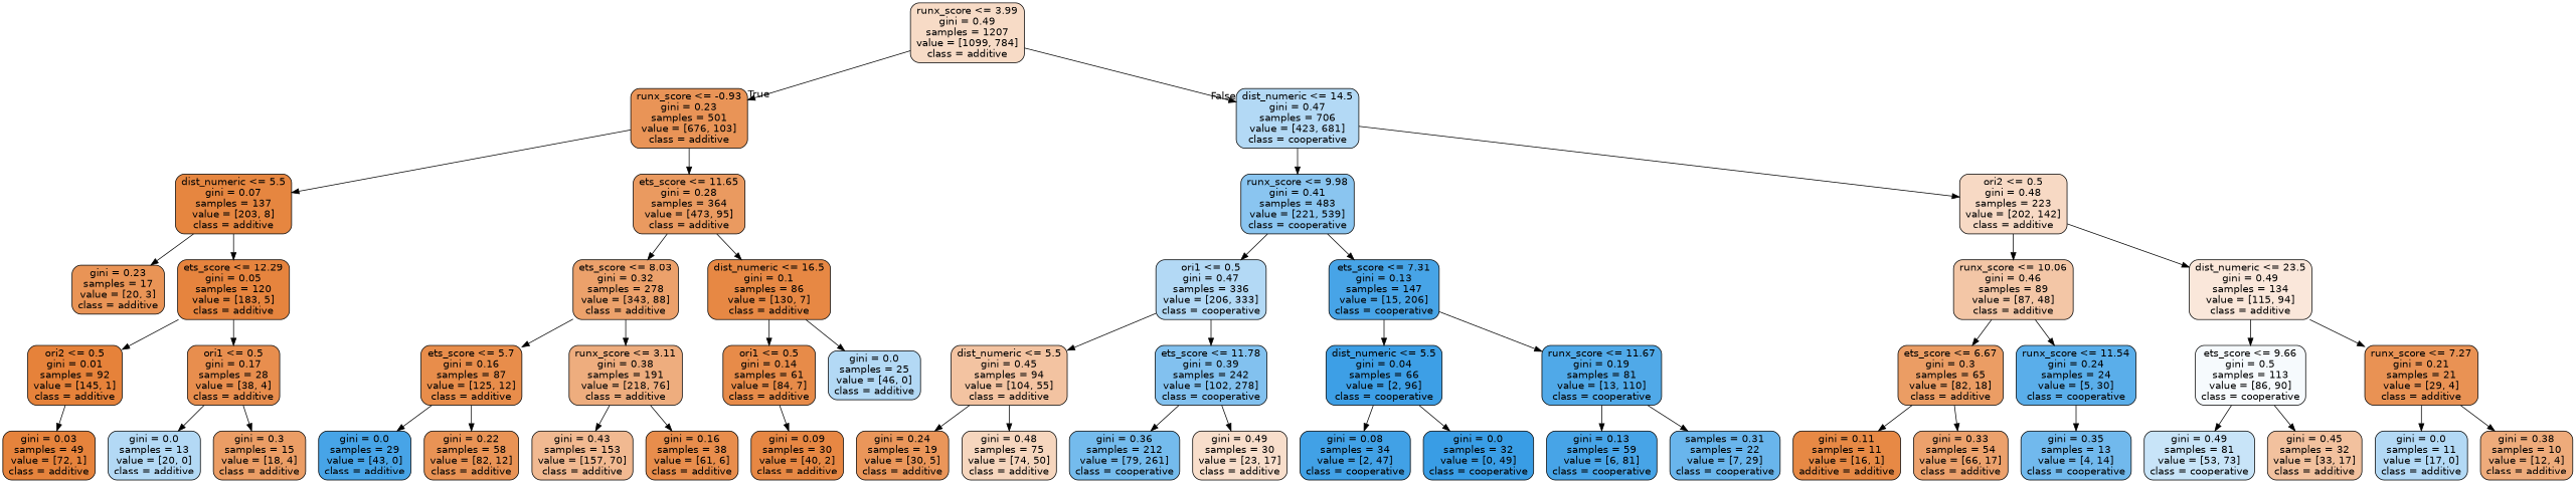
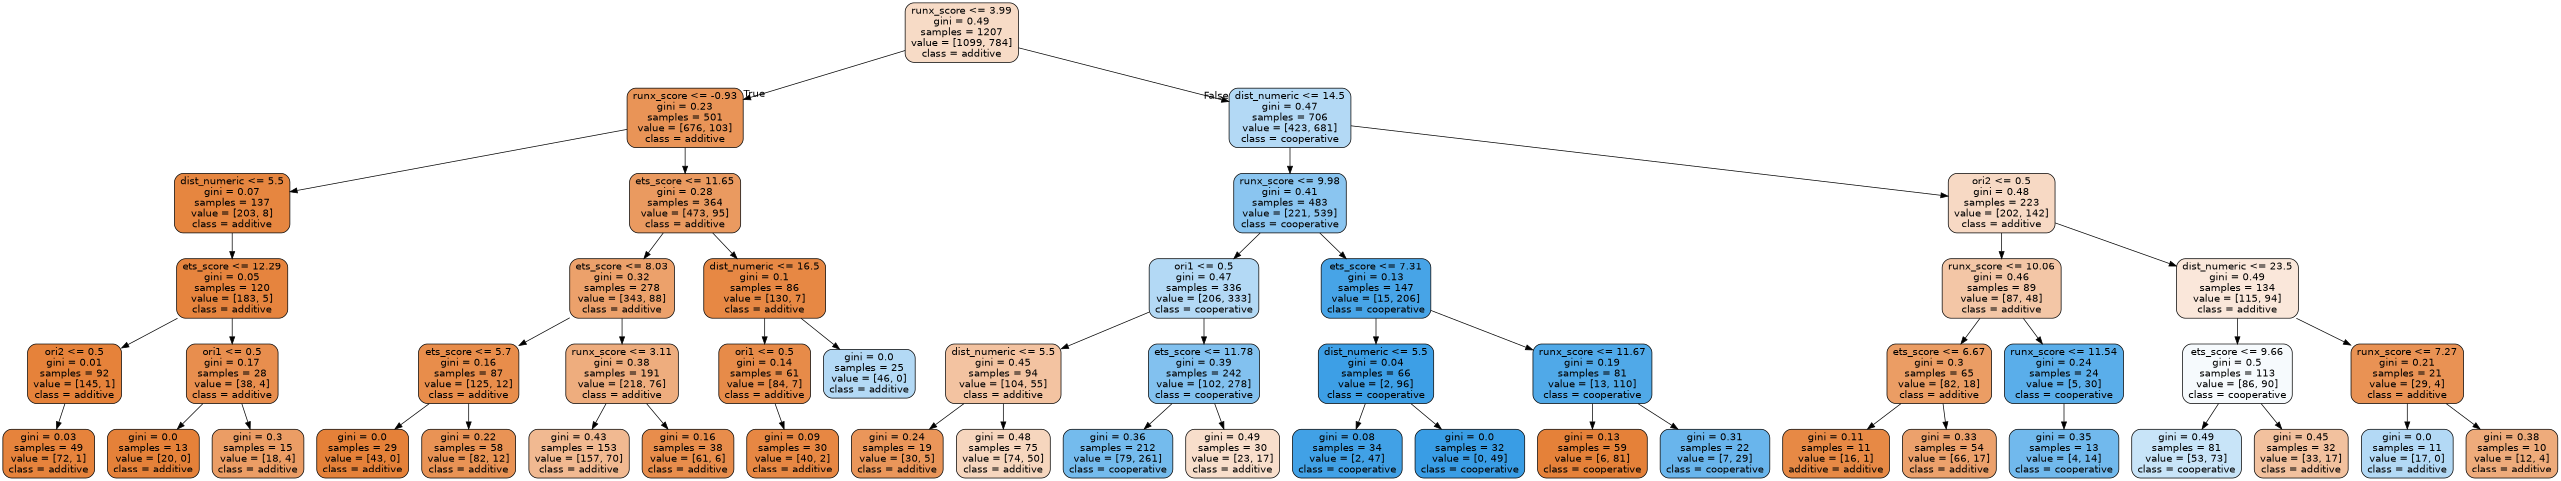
  digraph {
    node [color=black fillcolor="#399de561" fontname=helvetica shape=box style="filled, rounded"]
    edge [fontname=helvetica]
    n1 [fillcolor="#e5813949" label="runx_score <= 3.99\ngini = 0.49\nsamples = 1207\nvalue = [1099, 784]\nclass = additive"]
    n2 [fillcolor="#e58139d8" label="runx_score <= -0.93\ngini = 0.23\nsamples = 501\nvalue = [676, 103]\nclass = additive"]
    n3 [label="dist_numeric <= 14.5\ngini = 0.47\nsamples = 706\nvalue = [423, 681]\nclass = cooperative"]
    n4 [fillcolor="#e58139f5" label="dist_numeric <= 5.5\ngini = 0.07\nsamples = 137\nvalue = [203, 8]\nclass = additive"]
    n5 [fillcolor="#e58139cc" label="ets_score <= 11.65\ngini = 0.28\nsamples = 364\nvalue = [473, 95]\nclass = additive"]
    n6 [fillcolor="#399de596" label="runx_score <= 9.98\ngini = 0.41\nsamples = 483\nvalue = [221, 539]\nclass = cooperative"]
    n7 [fillcolor="#e581394c" label="ori2 <= 0.5\ngini = 0.48\nsamples = 223\nvalue = [202, 142]\nclass = additive"]
-   n8 [fillcolor="#e58139d9" label="gini = 0.23\nsamples = 17\nvalue = [20, 3]\nclass = additive"]
    n9 [fillcolor="#e58139f8" label="ets_score <= 12.29\ngini = 0.05\nsamples = 120\nvalue = [183, 5]\nclass = additive"]
    n10 [fillcolor="#e58139be" label="ets_score <= 8.03\ngini = 0.32\nsamples = 278\nvalue = [343, 88]\nclass = additive"]
    n11 [fillcolor="#e58139f1" label="dist_numeric <= 16.5\ngini = 0.1\nsamples = 86\nvalue = [130, 7]\nclass = additive"]
    n12 [fillcolor="#e58139fd" label="ori2 <= 0.5\ngini = 0.01\nsamples = 92\nvalue = [145, 1]\nclass = additive"]
    n13 [fillcolor="#e58139e4" label="ori1 <= 0.5\ngini = 0.17\nsamples = 28\nvalue = [38, 4]\nclass = additive"]
    n14 [fillcolor="#e58139fb" label="gini = 0.03\nsamples = 49\nvalue = [72, 1]\nclass = additive"]
-   n15 [label="gini = 0.0\nsamples = 13\nvalue = [20, 0]\nclass = additive"]
+   n15 [fillcolor="#e58139ff" label="gini = 0.0\nsamples = 13\nvalue = [20, 0]\nclass = additive"]
    n16 [fillcolor="#e58139c6" label="gini = 0.3\nsamples = 15\nvalue = [18, 4]\nclass = additive"]
    n17 [fillcolor="#e58139e7" label="ets_score <= 5.7\ngini = 0.16\nsamples = 87\nvalue = [125, 12]\nclass = additive"]
    n18 [fillcolor="#e58139a6" label="runx_score <= 3.11\ngini = 0.38\nsamples = 191\nvalue = [218, 76]\nclass = additive"]
    n19 [fillcolor="#e58139ea" label="ori1 <= 0.5\ngini = 0.14\nsamples = 61\nvalue = [84, 7]\nclass = additive"]
    n20 [label="gini = 0.0\nsamples = 25\nvalue = [46, 0]\nclass = additive"]
-   n21 [fillcolor="#399de5ec" label="gini = 0.0\nsamples = 29\nvalue = [43, 0]\nclass = additive"]
+   n21 [fillcolor="#e58139ff" label="gini = 0.0\nsamples = 29\nvalue = [43, 0]\nclass = additive"]
    n22 [fillcolor="#e58139da" label="gini = 0.22\nsamples = 58\nvalue = [82, 12]\nclass = additive"]
    n23 [fillcolor="#e581398d" label="gini = 0.43\nsamples = 153\nvalue = [157, 70]\nclass = additive"]
    n24 [fillcolor="#e58139e6" label="gini = 0.16\nsamples = 38\nvalue = [61, 6]\nclass = additive"]
    n25 [fillcolor="#e58139f2" label="gini = 0.09\nsamples = 30\nvalue = [40, 2]\nclass = additive"]
    n26 [label="ori1 <= 0.5\ngini = 0.47\nsamples = 336\nvalue = [206, 333]\nclass = cooperative"]
    n27 [fillcolor="#399de5ec" label="ets_score <= 7.31\ngini = 0.13\nsamples = 147\nvalue = [15, 206]\nclass = cooperative"]
    n28 [fillcolor="#e5813972" label="runx_score <= 10.06\ngini = 0.46\nsamples = 89\nvalue = [87, 48]\nclass = additive"]
    n29 [fillcolor="#e581392f" label="dist_numeric <= 23.5\ngini = 0.49\nsamples = 134\nvalue = [115, 94]\nclass = additive"]
    n30 [fillcolor="#e5813978" label="dist_numeric <= 5.5\ngini = 0.45\nsamples = 94\nvalue = [104, 55]\nclass = additive"]
    n31 [fillcolor="#399de5a1" label="ets_score <= 11.78\ngini = 0.39\nsamples = 242\nvalue = [102, 278]\nclass = cooperative"]
    n32 [fillcolor="#399de5fa" label="dist_numeric <= 5.5\ngini = 0.04\nsamples = 66\nvalue = [2, 96]\nclass = cooperative"]
    n33 [fillcolor="#399de5e1" label="runx_score <= 11.67\ngini = 0.19\nsamples = 81\nvalue = [13, 110]\nclass = cooperative"]
    n34 [fillcolor="#e58139d4" label="gini = 0.24\nsamples = 19\nvalue = [30, 5]\nclass = additive"]
    n35 [fillcolor="#e5813953" label="gini = 0.48\nsamples = 75\nvalue = [74, 50]\nclass = additive"]
    n36 [fillcolor="#399de5b2" label="gini = 0.36\nsamples = 212\nvalue = [79, 261]\nclass = cooperative"]
    n37 [fillcolor="#e5813943" label="gini = 0.49\nsamples = 30\nvalue = [23, 17]\nclass = additive"]
    n38 [fillcolor="#399de5f4" label="gini = 0.08\nsamples = 34\nvalue = [2, 47]\nclass = cooperative"]
    n39 [fillcolor="#399de5ff" label="gini = 0.0\nsamples = 32\nvalue = [0, 49]\nclass = cooperative"]
-   n40 [fillcolor="#399de5ec" label="gini = 0.13\nsamples = 59\nvalue = [6, 81]\nclass = cooperative"]
-   n41 [fillcolor="#399de5c1" label="samples = 0.31\nsamples = 22\nvalue = [7, 29]\nclass = cooperative"]
+   n40 [fillcolor="#e58139ff" label="gini = 0.13\nsamples = 59\nvalue = [6, 81]\nclass = cooperative"]
+   n41 [fillcolor="#399de5c1" label="gini = 0.31\nsamples = 22\nvalue = [7, 29]\nclass = cooperative"]
    n42 [fillcolor="#e58139c7" label="ets_score <= 6.67\ngini = 0.3\nsamples = 65\nvalue = [82, 18]\nclass = additive"]
    n43 [fillcolor="#399de5d4" label="runx_score <= 11.54\ngini = 0.24\nsamples = 24\nvalue = [5, 30]\nclass = cooperative"]
    n44 [fillcolor="#399de50b" label="ets_score <= 9.66\ngini = 0.5\nsamples = 113\nvalue = [86, 90]\nclass = cooperative"]
    n45 [fillcolor="#e58139dc" label="runx_score <= 7.27\ngini = 0.21\nsamples = 21\nvalue = [29, 4]\nclass = additive"]
    n46 [fillcolor="#e58139ef" label="gini = 0.11\nsamples = 11\nvalue = [16, 1]\nadditive = additive"]
    n47 [fillcolor="#e58139bd" label="gini = 0.33\nsamples = 54\nvalue = [66, 17]\nclass = additive"]
    n48 [fillcolor="#399de5b6" label="gini = 0.35\nsamples = 13\nvalue = [4, 14]\nclass = cooperative"]
    n49 [fillcolor="#399de546" label="gini = 0.49\nsamples = 81\nvalue = [53, 73]\nclass = cooperative"]
    n50 [fillcolor="#e581397c" label="gini = 0.45\nsamples = 32\nvalue = [33, 17]\nclass = additive"]
    n51 [label="gini = 0.0\nsamples = 11\nvalue = [17, 0]\nclass = additive"]
    n52 [fillcolor="#e58139aa" label="gini = 0.38\nsamples = 10\nvalue = [12, 4]\nclass = additive"]
    n1 -> n2 [headlabel=True labelangle=45 labeldistance=2.5]
    n1 -> n3 [headlabel=False labelangle=-45 labeldistance=2.5]
    n2 -> n4
    n2 -> n5
    n3 -> n6
    n3 -> n7
-   n4 -> n8
    n4 -> n9
    n5 -> n10
    n5 -> n11
    n6 -> n26
    n6 -> n27
    n7 -> n28
    n7 -> n29
    n9 -> n12
    n9 -> n13
    n10 -> n17
    n10 -> n18
    n11 -> n19
    n11 -> n20
    n12 -> n14
    n13 -> n15
    n13 -> n16
    n17 -> n21
    n17 -> n22
    n18 -> n23
    n18 -> n24
    n19 -> n25
    n26 -> n30
    n26 -> n31
    n27 -> n32
    n27 -> n33
    n28 -> n42
    n28 -> n43
    n29 -> n44
    n29 -> n45
    n30 -> n34
    n30 -> n35
    n31 -> n36
    n31 -> n37
    n32 -> n38
    n32 -> n39
    n33 -> n40
    n33 -> n41
    n42 -> n46
    n42 -> n47
    n43 -> n48
    n44 -> n49
    n44 -> n50
    n45 -> n51
    n45 -> n52
  }
